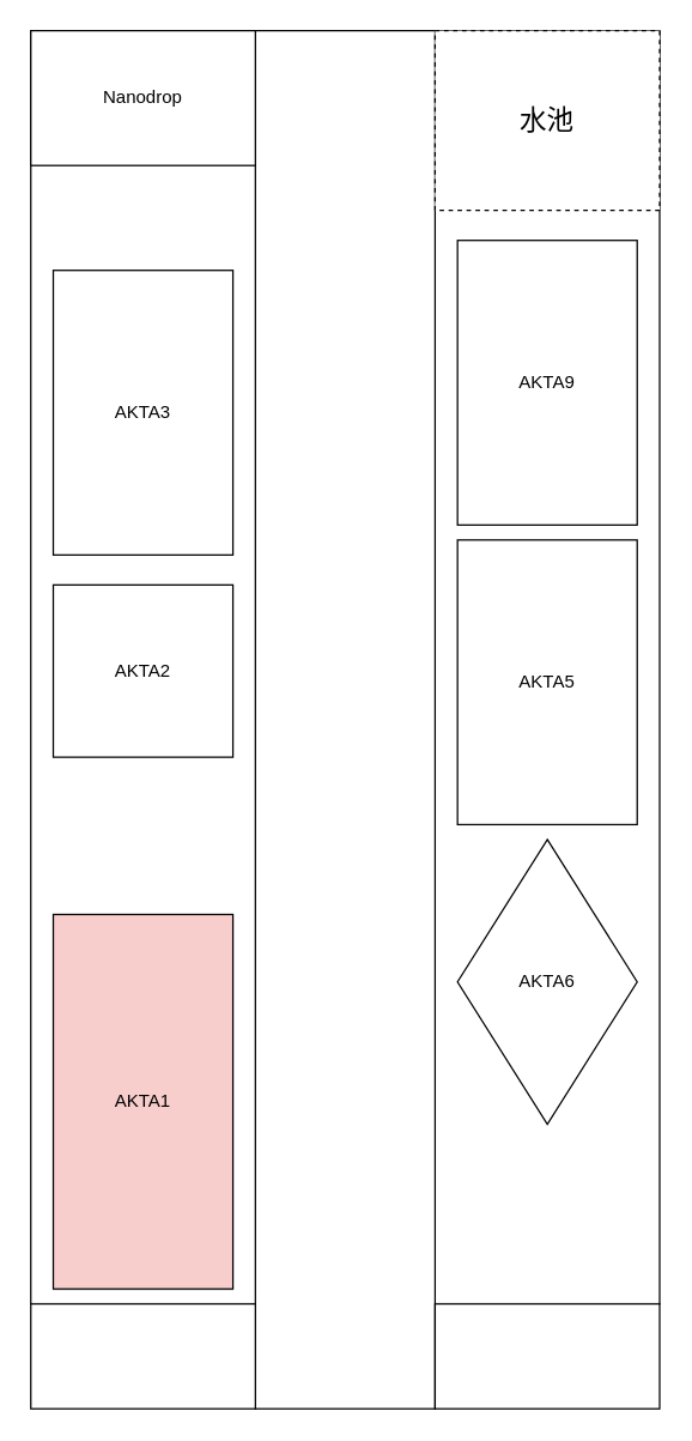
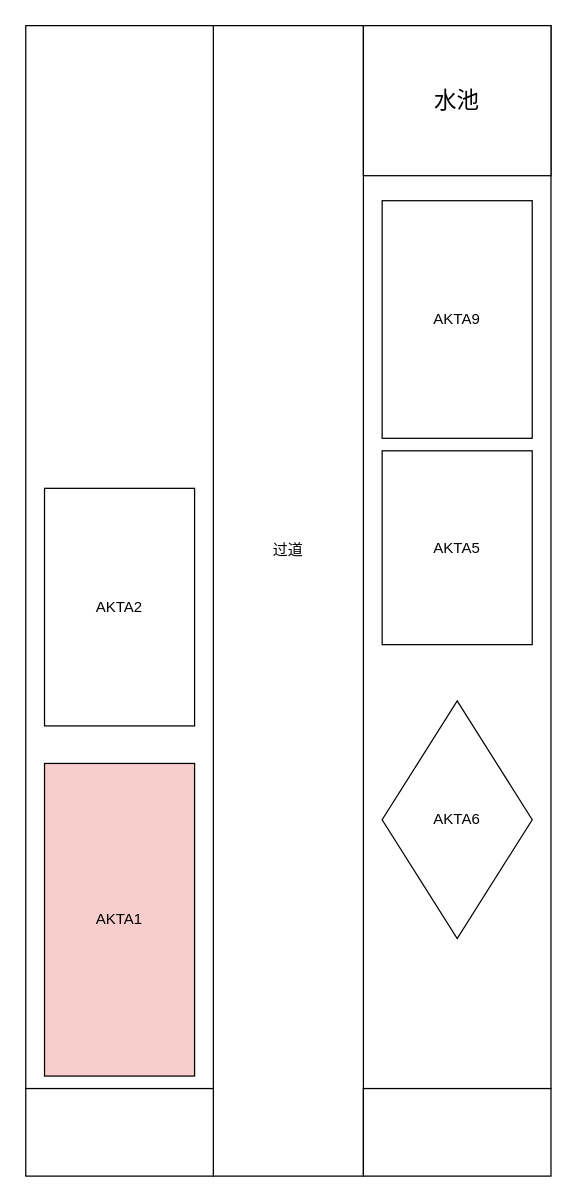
  <mxCell id="0" />
  <mxCell id="1" parent="0" />
  <mxCell id="2" value="" style="rounded=0;whiteSpace=wrap;html=1;" vertex="1" parent="1"><mxGeometry x="20" y="20" width="420" height="850" as="geometry" /></mxCell>
  <mxCell id="3" value="" style="rounded=0;whiteSpace=wrap;html=1;" vertex="1" parent="1"><mxGeometry x="170" y="20" width="120" height="920" as="geometry" /></mxCell>
  <mxCell id="4" value="" style="rounded=0;whiteSpace=wrap;html=1;" vertex="1" parent="1"><mxGeometry x="20" y="870" width="150" height="70" as="geometry" /></mxCell>
  <mxCell id="5" value="" style="rounded=0;whiteSpace=wrap;html=1;" vertex="1" parent="1"><mxGeometry x="290" y="870" width="150" height="70" as="geometry" /></mxCell>
- <mxCell id="6" value="&lt;font style=&quot;font-size: 18px&quot;&gt;水池&lt;/font&gt;" style="rounded=0;whiteSpace=wrap;html=1;dashed=1;" vertex="1" parent="1"><mxGeometry x="290" y="20" width="150" height="120" as="geometry" /></mxCell>
- <mxCell id="8" value="Nanodrop" style="rounded=0;whiteSpace=wrap;html=1;" vertex="1" parent="1"><mxGeometry x="20" y="20" width="150" height="90" as="geometry" /></mxCell>
+ <mxCell id="6" value="&lt;font style=&quot;font-size: 18px&quot;&gt;水池&lt;/font&gt;" style="rounded=0;whiteSpace=wrap;html=1;" vertex="1" parent="1"><mxGeometry x="290" y="20" width="150" height="120" as="geometry" /></mxCell>
+ <mxCell id="7" value="过道" style="text;html=1;strokeColor=none;fillColor=none;align=center;verticalAlign=middle;whiteSpace=wrap;rounded=0;" vertex="1" parent="1"><mxGeometry x="210" y="430" width="40" height="20" as="geometry" /></mxCell>
  <mxCell id="9" value="AKTA1" style="rounded=0;whiteSpace=wrap;html=1;fillColor=#f8cecc;" vertex="1" parent="1"><mxGeometry x="35" y="610" width="120" height="250" as="geometry" /></mxCell>
- <mxCell id="10" value="AKTA2" style="rounded=0;whiteSpace=wrap;html=1;" vertex="1" parent="1"><mxGeometry x="35" y="390" width="120" height="115" as="geometry" /></mxCell>
- <mxCell id="11" value="AKTA3" style="rounded=0;whiteSpace=wrap;html=1;" vertex="1" parent="1"><mxGeometry x="35" y="180" width="120" height="190" as="geometry" /></mxCell>
+ <mxCell id="10" value="AKTA2" style="rounded=0;whiteSpace=wrap;html=1;" vertex="1" parent="1"><mxGeometry x="35" y="390" width="120" height="190" as="geometry" /></mxCell>
  <mxCell id="12" value="AKTA9" style="rounded=0;whiteSpace=wrap;html=1;" vertex="1" parent="1"><mxGeometry x="305" y="160" width="120" height="190" as="geometry" /></mxCell>
- <mxCell id="13" value="AKTA5" style="rounded=0;whiteSpace=wrap;html=1;" vertex="1" parent="1"><mxGeometry x="305" y="360" width="120" height="190" as="geometry" /></mxCell>
+ <mxCell id="13" value="AKTA5" style="rounded=0;whiteSpace=wrap;html=1;" vertex="1" parent="1"><mxGeometry x="305" y="360" width="120" height="155" as="geometry" /></mxCell>
  <mxCell id="14" value="AKTA6" style="rhombus;whiteSpace=wrap;html=1;" vertex="1" parent="1"><mxGeometry x="305" y="560" width="120" height="190" as="geometry" /></mxCell>
